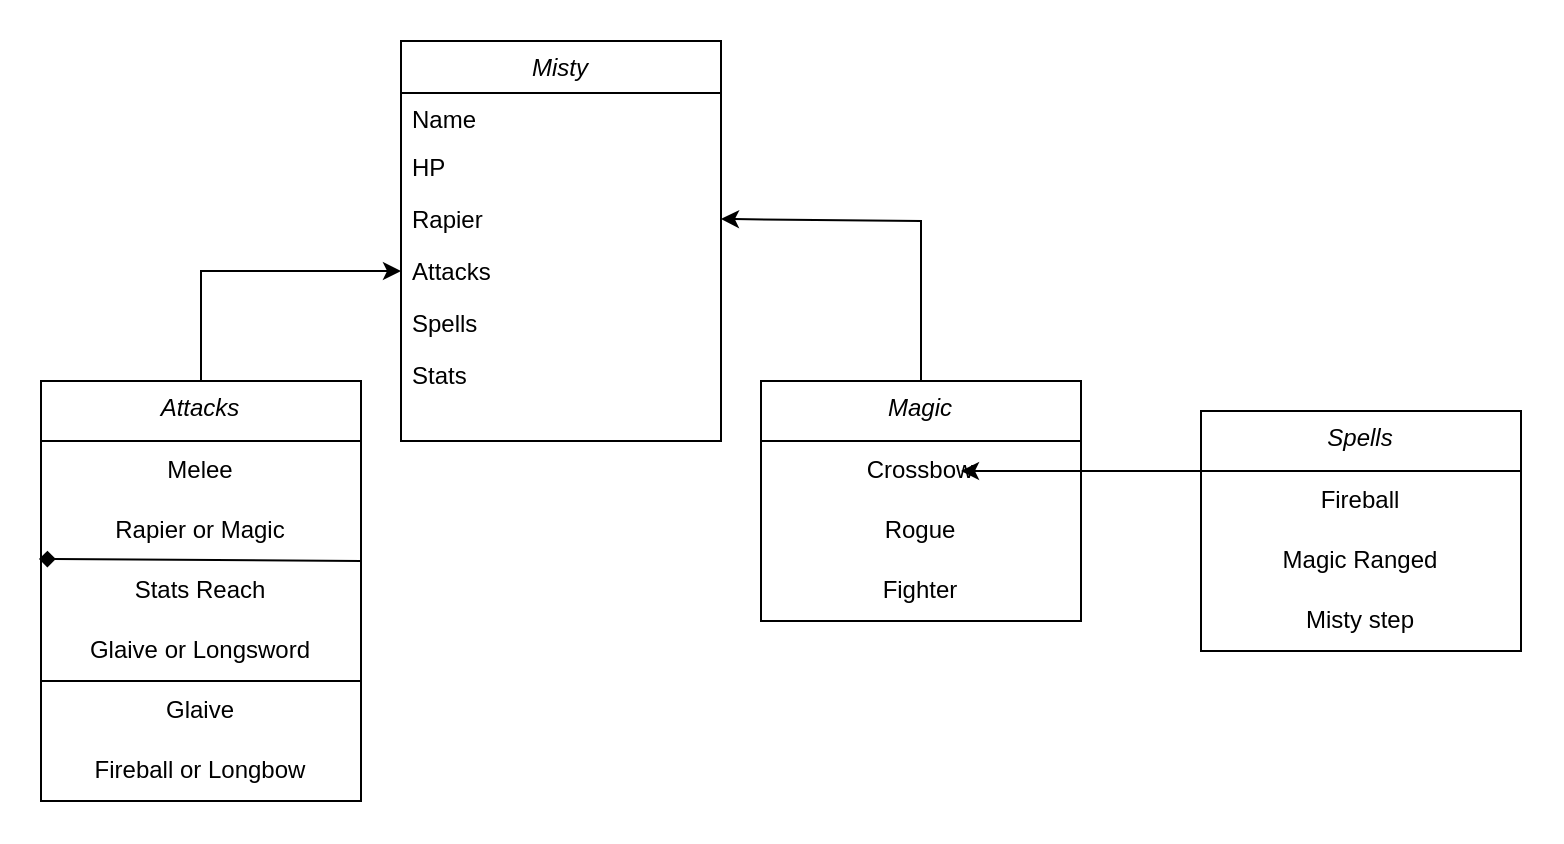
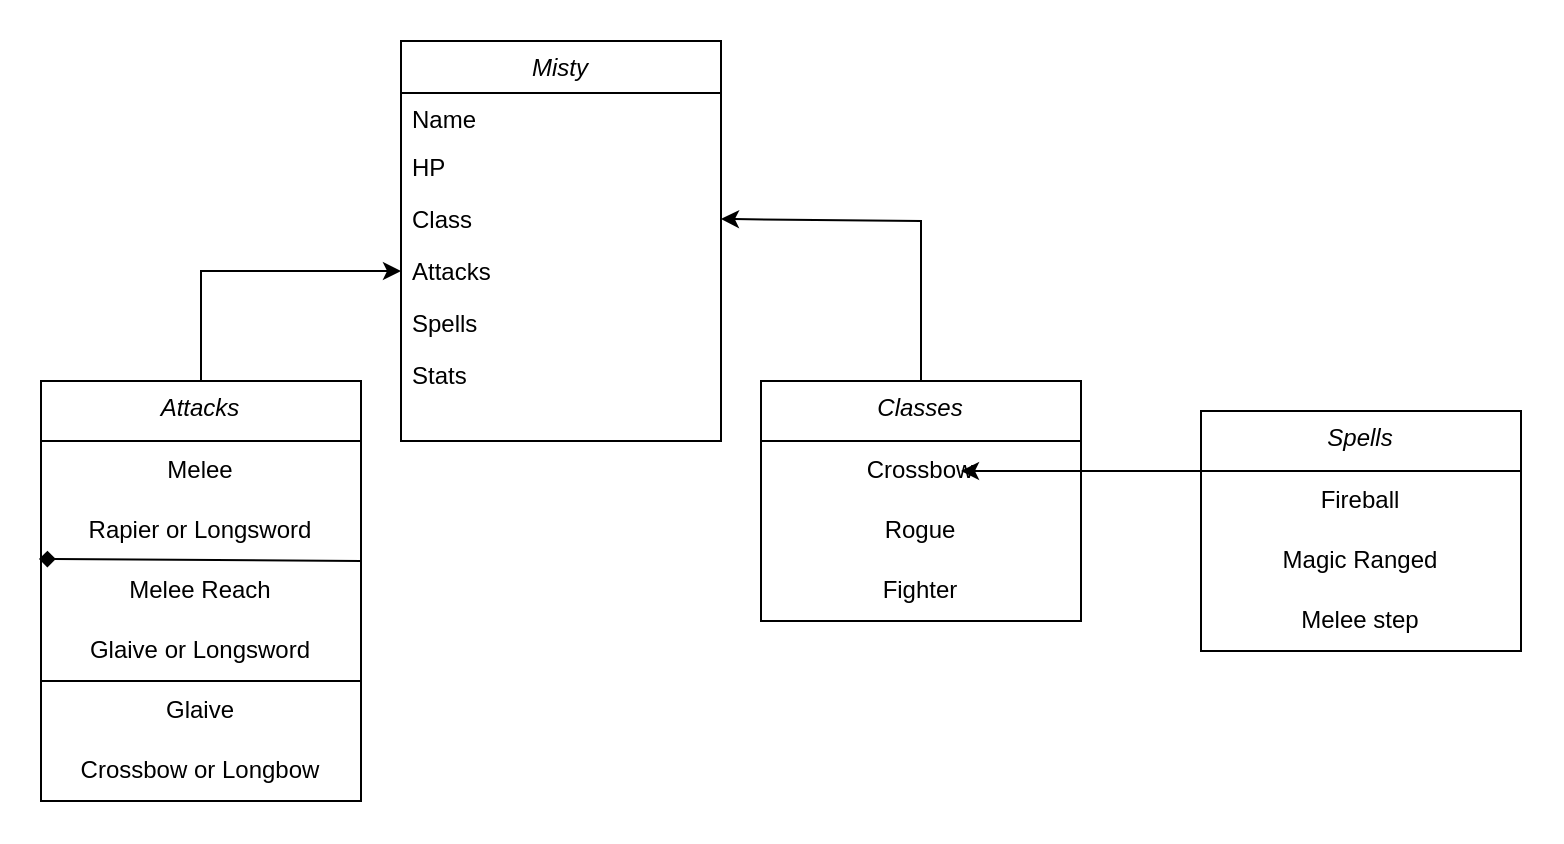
  <mxCell id="0" />
  <mxCell id="1" parent="0" />
  <mxCell id="2" value="Misty" style="swimlane;fontStyle=2;align=center;verticalAlign=top;childLayout=stackLayout;horizontal=1;startSize=26;horizontalStack=0;resizeParent=1;resizeLast=0;collapsible=1;marginBottom=0;rounded=0;shadow=0;strokeWidth=1;" parent="1" vertex="1"><mxGeometry x="200" y="20" width="160" height="200" as="geometry"><mxRectangle x="220" y="110" width="160" height="26" as="alternateBounds" /></mxGeometry></mxCell>
  <mxCell id="3" value="Name" style="text;align=left;verticalAlign=top;spacingLeft=4;spacingRight=4;overflow=hidden;rotatable=0;points=[[0,0.5],[1,0.5]];portConstraint=eastwest;" parent="2" vertex="1"><mxGeometry y="26" width="160" height="24" as="geometry" /></mxCell>
  <mxCell id="4" value="HP" style="text;align=left;verticalAlign=top;spacingLeft=4;spacingRight=4;overflow=hidden;rotatable=0;points=[[0,0.5],[1,0.5]];portConstraint=eastwest;rounded=0;shadow=0;html=0;" parent="2" vertex="1"><mxGeometry y="50" width="160" height="26" as="geometry" /></mxCell>
- <mxCell id="5" value="Rapier" style="text;align=left;verticalAlign=top;spacingLeft=4;spacingRight=4;overflow=hidden;rotatable=0;points=[[0,0.5],[1,0.5]];portConstraint=eastwest;rounded=0;shadow=0;html=0;" vertex="1" parent="2"><mxGeometry y="76" width="160" height="26" as="geometry" /></mxCell>
+ <mxCell id="5" value="Class" style="text;align=left;verticalAlign=top;spacingLeft=4;spacingRight=4;overflow=hidden;rotatable=0;points=[[0,0.5],[1,0.5]];portConstraint=eastwest;rounded=0;shadow=0;html=0;" vertex="1" parent="2"><mxGeometry y="76" width="160" height="26" as="geometry" /></mxCell>
  <mxCell id="6" value="Attacks" style="text;align=left;verticalAlign=top;spacingLeft=4;spacingRight=4;overflow=hidden;rotatable=0;points=[[0,0.5],[1,0.5]];portConstraint=eastwest;rounded=0;shadow=0;html=0;" parent="2" vertex="1"><mxGeometry y="102" width="160" height="26" as="geometry" /></mxCell>
  <mxCell id="7" value="Spells" style="text;align=left;verticalAlign=top;spacingLeft=4;spacingRight=4;overflow=hidden;rotatable=0;points=[[0,0.5],[1,0.5]];portConstraint=eastwest;rounded=0;shadow=0;html=0;" vertex="1" parent="2"><mxGeometry y="128" width="160" height="26" as="geometry" /></mxCell>
  <mxCell id="8" value="Stats" style="text;align=left;verticalAlign=top;spacingLeft=4;spacingRight=4;overflow=hidden;rotatable=0;points=[[0,0.5],[1,0.5]];portConstraint=eastwest;rounded=0;shadow=0;html=0;" vertex="1" parent="2"><mxGeometry y="154" width="160" height="26" as="geometry" /></mxCell>
  <mxCell id="9" value="" style="endArrow=classic;html=1;rounded=0;entryX=1;entryY=0.5;entryDx=0;entryDy=0;" edge="1" parent="1" target="5"><mxGeometry width="50" height="50" relative="1" as="geometry"><mxPoint x="460" y="190" as="sourcePoint" /><mxPoint x="430" y="60" as="targetPoint" /><Array as="points"><mxPoint x="460" y="110" /></Array></mxGeometry></mxCell>
- <mxCell id="10" value="Magic" style="swimlane;fontStyle=2;align=center;verticalAlign=top;childLayout=stackLayout;horizontal=1;startSize=30;horizontalStack=0;resizeParent=1;resizeLast=0;collapsible=1;marginBottom=0;rounded=0;shadow=0;strokeWidth=1;swimlaneLine=1;" vertex="1" parent="1"><mxGeometry x="380" y="190" width="160" height="120" as="geometry"><mxRectangle x="220" y="110" width="160" height="26" as="alternateBounds" /></mxGeometry></mxCell>
+ <mxCell id="10" value="Classes" style="swimlane;fontStyle=2;align=center;verticalAlign=top;childLayout=stackLayout;horizontal=1;startSize=30;horizontalStack=0;resizeParent=1;resizeLast=0;collapsible=1;marginBottom=0;rounded=0;shadow=0;strokeWidth=1;swimlaneLine=1;" vertex="1" parent="1"><mxGeometry x="380" y="190" width="160" height="120" as="geometry"><mxRectangle x="220" y="110" width="160" height="26" as="alternateBounds" /></mxGeometry></mxCell>
  <mxCell id="11" value="" style="endArrow=classic;html=1;rounded=0;exitX=0;exitY=0;exitDx=0;exitDy=0;" edge="1" parent="10" source="26"><mxGeometry width="50" height="50" relative="1" as="geometry"><mxPoint x="160" y="30" as="sourcePoint" /><mxPoint x="100" y="45" as="targetPoint" /><Array as="points"><mxPoint x="100" y="45" /></Array></mxGeometry></mxCell>
  <mxCell id="12" value="Crossbow" style="text;html=1;align=center;verticalAlign=middle;whiteSpace=wrap;rounded=0;" vertex="1" parent="10"><mxGeometry y="30" width="160" height="30" as="geometry" /></mxCell>
  <mxCell id="13" value="Rogue" style="text;html=1;align=center;verticalAlign=middle;whiteSpace=wrap;rounded=0;" vertex="1" parent="10"><mxGeometry y="60" width="160" height="30" as="geometry" /></mxCell>
  <mxCell id="14" value="Fighter" style="text;html=1;align=center;verticalAlign=middle;whiteSpace=wrap;rounded=0;" vertex="1" parent="10"><mxGeometry y="90" width="160" height="30" as="geometry" /></mxCell>
  <mxCell id="15" value="" style="endArrow=classic;html=1;rounded=0;entryX=0;entryY=0.5;entryDx=0;entryDy=0;" edge="1" parent="1" target="6"><mxGeometry width="50" height="50" relative="1" as="geometry"><mxPoint x="100" y="190" as="sourcePoint" /><mxPoint x="130" y="140" as="targetPoint" /><Array as="points"><mxPoint x="100" y="135" /></Array></mxGeometry></mxCell>
  <mxCell id="16" value="Attacks" style="swimlane;fontStyle=2;align=center;verticalAlign=top;childLayout=stackLayout;horizontal=1;startSize=30;horizontalStack=0;resizeParent=1;resizeLast=0;collapsible=1;marginBottom=0;rounded=0;shadow=0;strokeWidth=1;swimlaneLine=1;strokeColor=default;" vertex="1" parent="1"><mxGeometry x="20" y="190" width="160" height="210" as="geometry"><mxRectangle x="220" y="110" width="160" height="26" as="alternateBounds" /></mxGeometry></mxCell>
  <mxCell id="17" value="Melee" style="text;html=1;align=center;verticalAlign=middle;whiteSpace=wrap;rounded=0;" vertex="1" parent="16"><mxGeometry y="30" width="160" height="30" as="geometry" /></mxCell>
- <mxCell id="18" value="Rapier or Magic" style="text;html=1;align=center;verticalAlign=middle;whiteSpace=wrap;rounded=0;strokeColor=none;" vertex="1" parent="16"><mxGeometry y="60" width="160" height="30" as="geometry" /></mxCell>
- <mxCell id="19" value="Stats Reach" style="text;html=1;align=center;verticalAlign=middle;whiteSpace=wrap;rounded=0;strokeColor=none;perimeterSpacing=1;" vertex="1" parent="16"><mxGeometry y="90" width="160" height="30" as="geometry" /></mxCell>
+ <mxCell id="18" value="Rapier or Longsword" style="text;html=1;align=center;verticalAlign=middle;whiteSpace=wrap;rounded=0;strokeColor=none;" vertex="1" parent="16"><mxGeometry y="60" width="160" height="30" as="geometry" /></mxCell>
+ <mxCell id="19" value="Melee Reach" style="text;html=1;align=center;verticalAlign=middle;whiteSpace=wrap;rounded=0;strokeColor=none;perimeterSpacing=1;" vertex="1" parent="16"><mxGeometry y="90" width="160" height="30" as="geometry" /></mxCell>
  <mxCell id="20" value="Glaive or Longsword" style="text;html=1;align=center;verticalAlign=middle;whiteSpace=wrap;rounded=0;" vertex="1" parent="16"><mxGeometry y="120" width="160" height="30" as="geometry" /></mxCell>
  <mxCell id="21" value="Glaive" style="text;align=center;verticalAlign=middle;rounded=0;glass=0;perimeterSpacing=0;strokeColor=none;fillColor=none;whiteSpace=wrap;html=1;" vertex="1" parent="16"><mxGeometry y="150" width="160" height="30" as="geometry" /></mxCell>
- <mxCell id="22" value="Fireball or Longbow" style="text;html=1;align=center;verticalAlign=middle;whiteSpace=wrap;rounded=0;" vertex="1" parent="16"><mxGeometry y="180" width="160" height="30" as="geometry" /></mxCell>
+ <mxCell id="22" value="Crossbow or Longbow" style="text;html=1;align=center;verticalAlign=middle;whiteSpace=wrap;rounded=0;" vertex="1" parent="16"><mxGeometry y="180" width="160" height="30" as="geometry" /></mxCell>
  <mxCell id="23" value="" style="endArrow=none;html=1;rounded=0;entryX=1;entryY=0;entryDx=0;entryDy=0;exitX=0;exitY=0;exitDx=0;exitDy=0;" edge="1" parent="16" source="21" target="21"><mxGeometry width="50" height="50" relative="1" as="geometry"><mxPoint x="220" y="120" as="sourcePoint" /><mxPoint x="270" y="70" as="targetPoint" /></mxGeometry></mxCell>
  <mxCell id="24" value="" style="endArrow=diamond;html=1;rounded=0;exitX=1;exitY=1;exitDx=0;exitDy=0;entryX=0;entryY=0;entryDx=0;entryDy=0;" edge="1" parent="16" source="18" target="19"><mxGeometry width="50" height="50" relative="1" as="geometry"><mxPoint x="200" y="150" as="sourcePoint" /><mxPoint x="250" y="100" as="targetPoint" /></mxGeometry></mxCell>
  <mxCell id="25" value="Spells" style="swimlane;fontStyle=2;align=center;verticalAlign=top;childLayout=stackLayout;horizontal=1;startSize=30;horizontalStack=0;resizeParent=1;resizeLast=0;collapsible=1;marginBottom=0;rounded=0;shadow=0;strokeWidth=1;swimlaneLine=1;" vertex="1" parent="1"><mxGeometry x="600" y="205" width="160" height="120" as="geometry"><mxRectangle x="220" y="110" width="160" height="26" as="alternateBounds" /></mxGeometry></mxCell>
  <mxCell id="26" value="Fireball" style="text;html=1;align=center;verticalAlign=middle;whiteSpace=wrap;rounded=0;" vertex="1" parent="25"><mxGeometry y="30" width="160" height="30" as="geometry" /></mxCell>
  <mxCell id="27" value="Magic Ranged" style="text;html=1;align=center;verticalAlign=middle;whiteSpace=wrap;rounded=0;" vertex="1" parent="25"><mxGeometry y="60" width="160" height="30" as="geometry" /></mxCell>
- <mxCell id="28" value="Misty step" style="text;html=1;align=center;verticalAlign=middle;whiteSpace=wrap;rounded=0;" vertex="1" parent="25"><mxGeometry y="90" width="160" height="30" as="geometry" /></mxCell>
+ <mxCell id="28" value="Melee step" style="text;html=1;align=center;verticalAlign=middle;whiteSpace=wrap;rounded=0;" vertex="1" parent="25"><mxGeometry y="90" width="160" height="30" as="geometry" /></mxCell>
